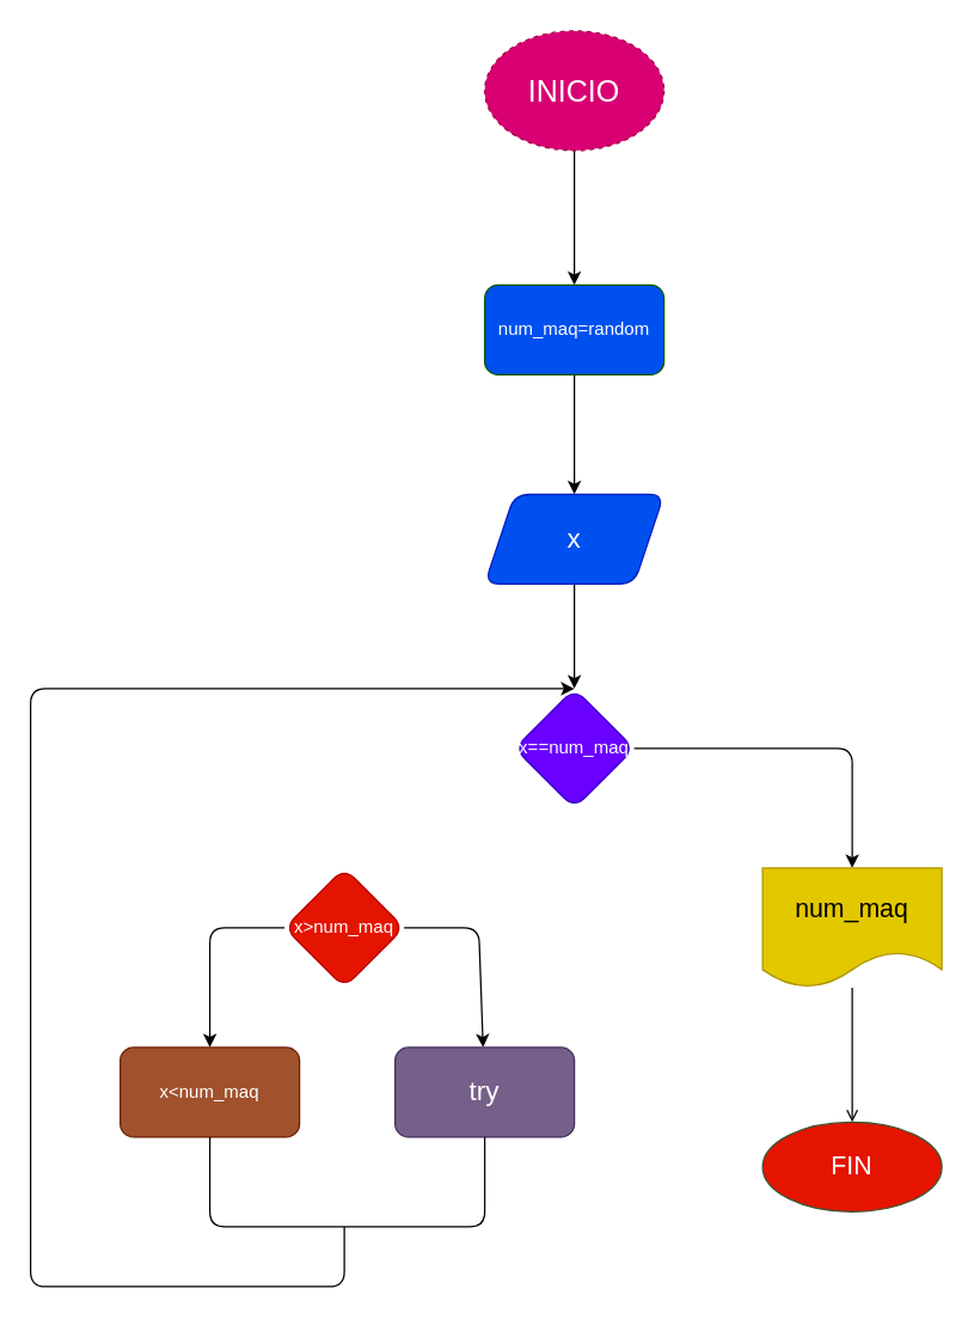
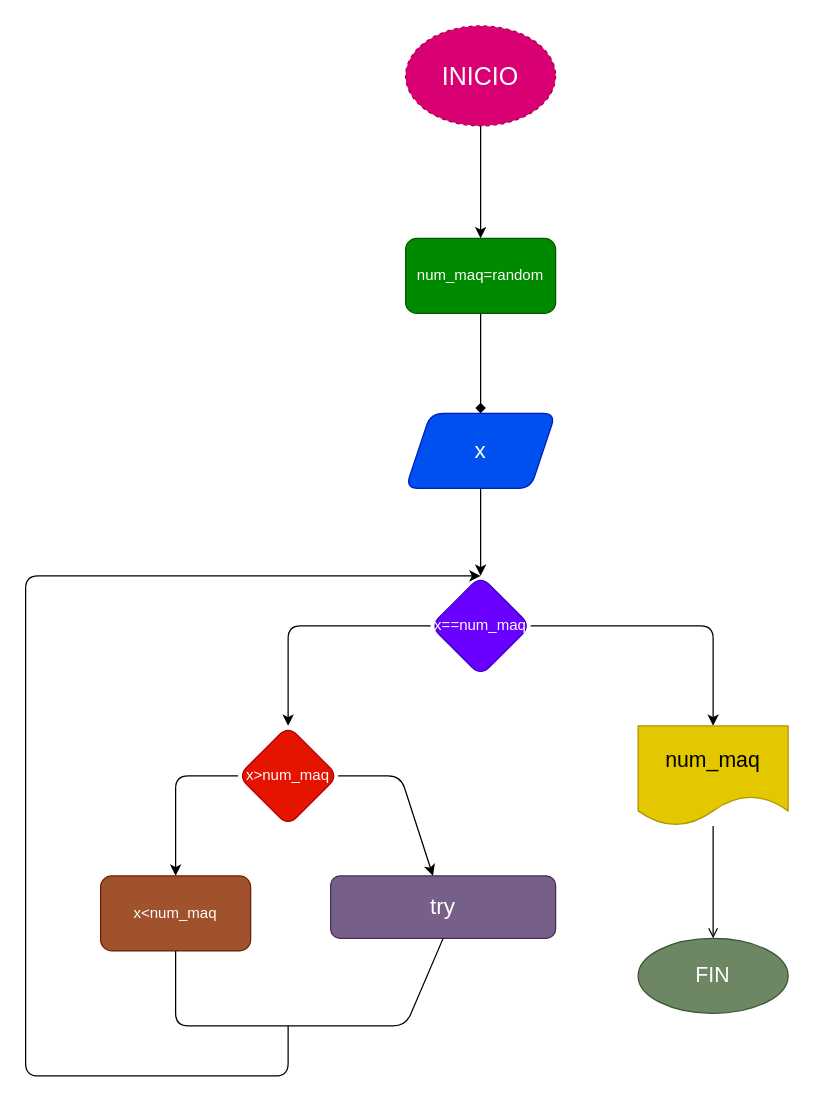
  <mxCell id="0" />
  <mxCell id="1" parent="0" />
  <mxCell id="2" value="" style="edgeStyle=none;html=1;" parent="1" source="3" target="5" edge="1"><mxGeometry relative="1" as="geometry" /></mxCell>
  <mxCell id="3" value="&lt;font style=&quot;font-size: 20px&quot;&gt;INICIO&lt;/font&gt;" style="ellipse;whiteSpace=wrap;html=1;fillColor=#d80073;fontColor=#ffffff;strokeColor=#A50040;dashed=1;" parent="1" vertex="1"><mxGeometry x="324" width="120" height="80" as="geometry" y="20" /></mxCell>
- <mxCell id="4" value="" style="edgeStyle=none;html=1;" parent="1" source="5" target="7" edge="1"><mxGeometry relative="1" as="geometry" /></mxCell>
- <mxCell id="5" value="num_maq=random" style="rounded=1;whiteSpace=wrap;html=1;fillColor=#0050ef;fontColor=#ffffff;strokeColor=#005700;" parent="1" vertex="1"><mxGeometry x="324" y="190" width="120" height="60" as="geometry" /></mxCell>
+ <mxCell id="4" value="" style="edgeStyle=none;html=1;endArrow=diamond;" parent="1" source="5" target="7" edge="1"><mxGeometry relative="1" as="geometry" /></mxCell>
+ <mxCell id="5" value="num_maq=random" style="rounded=1;whiteSpace=wrap;html=1;fillColor=#008a00;fontColor=#ffffff;strokeColor=#005700;" parent="1" vertex="1"><mxGeometry x="324" y="190" width="120" height="60" as="geometry" /></mxCell>
  <mxCell id="6" value="" style="edgeStyle=none;html=1;" parent="1" source="7" target="10" edge="1"><mxGeometry relative="1" as="geometry" /></mxCell>
  <mxCell id="7" value="&lt;font style=&quot;font-size: 18px&quot;&gt;x&lt;/font&gt;" style="shape=parallelogram;perimeter=parallelogramPerimeter;whiteSpace=wrap;html=1;fixedSize=1;rounded=1;fillColor=#0050ef;fontColor=#ffffff;strokeColor=#001DBC;" parent="1" vertex="1"><mxGeometry x="324" y="330" width="120" height="60" as="geometry" /></mxCell>
  <mxCell id="8" value="" style="edgeStyle=none;html=1;" edge="1" parent="1" source="10" target="12"><mxGeometry relative="1" as="geometry"><Array as="points"><mxPoint x="570" y="500" /></Array></mxGeometry></mxCell>
+ <mxCell id="9" value="" style="edgeStyle=none;html=1;" edge="1" parent="1" source="10" target="16"><mxGeometry relative="1" as="geometry"><Array as="points"><mxPoint x="230" y="500" /></Array></mxGeometry></mxCell>
  <mxCell id="10" value="x==num_maq" style="rhombus;whiteSpace=wrap;html=1;rounded=1;fillColor=#6a00ff;fontColor=#ffffff;strokeColor=#3700CC;" parent="1" vertex="1"><mxGeometry x="344" y="460" width="80" height="80" as="geometry" /></mxCell>
  <mxCell id="11" value="" style="edgeStyle=none;html=1;endArrow=open;" edge="1" parent="1" source="12" target="13"><mxGeometry relative="1" as="geometry" /></mxCell>
  <mxCell id="12" value="&lt;font style=&quot;font-size: 17px&quot;&gt;num_maq&lt;/font&gt;" style="shape=document;whiteSpace=wrap;html=1;boundedLbl=1;rounded=1;fillColor=#e3c800;fontColor=#000000;strokeColor=#B09500;" vertex="1" parent="1"><mxGeometry x="510" y="580" width="120" height="80" as="geometry" /></mxCell>
- <mxCell id="13" value="&lt;font style=&quot;font-size: 17px&quot;&gt;FIN&lt;/font&gt;" style="ellipse;whiteSpace=wrap;html=1;rounded=1;fillColor=#e51400;fontColor=#ffffff;strokeColor=#3A5431;" vertex="1" parent="1"><mxGeometry x="510" y="750" width="120" height="60" as="geometry" /></mxCell>
+ <mxCell id="13" value="&lt;font style=&quot;font-size: 17px&quot;&gt;FIN&lt;/font&gt;" style="ellipse;whiteSpace=wrap;html=1;rounded=1;fillColor=#6d8764;fontColor=#ffffff;strokeColor=#3A5431;" vertex="1" parent="1"><mxGeometry x="510" y="750" width="120" height="60" as="geometry" /></mxCell>
  <mxCell id="14" value="" style="edgeStyle=none;html=1;" edge="1" parent="1" source="16" target="17"><mxGeometry relative="1" as="geometry"><Array as="points"><mxPoint x="320" y="620" /></Array></mxGeometry></mxCell>
  <mxCell id="15" value="" style="edgeStyle=none;html=1;" edge="1" parent="1" source="16" target="18"><mxGeometry relative="1" as="geometry"><Array as="points"><mxPoint x="140" y="620" /></Array></mxGeometry></mxCell>
  <mxCell id="16" value="x&amp;gt;num_maq" style="rhombus;whiteSpace=wrap;html=1;rounded=1;fillColor=#e51400;fontColor=#ffffff;strokeColor=#B20000;" vertex="1" parent="1"><mxGeometry x="190" y="580" width="80" height="80" as="geometry" /></mxCell>
- <mxCell id="17" value="&lt;font style=&quot;font-size: 18px&quot;&gt;try&lt;/font&gt;" style="rounded=1;whiteSpace=wrap;html=1;fillColor=#76608a;fontColor=#ffffff;strokeColor=#432D57;" vertex="1" parent="1"><mxGeometry x="264" y="700" width="120" height="60" as="geometry" /></mxCell>
+ <mxCell id="17" value="&lt;font style=&quot;font-size: 18px&quot;&gt;try&lt;/font&gt;" style="rounded=1;whiteSpace=wrap;html=1;fillColor=#76608a;fontColor=#ffffff;strokeColor=#432D57;" vertex="1" parent="1"><mxGeometry x="264" y="700" width="180" height="50" as="geometry" /></mxCell>
  <mxCell id="18" value="x&amp;lt;num_maq" style="whiteSpace=wrap;html=1;rounded=1;fillColor=#a0522d;fontColor=#ffffff;strokeColor=#6D1F00;" vertex="1" parent="1"><mxGeometry x="80" y="700" width="120" height="60" as="geometry" /></mxCell>
  <mxCell id="19" value="" style="endArrow=none;html=1;entryX=0.5;entryY=1;entryDx=0;entryDy=0;" edge="1" parent="1" target="17"><mxGeometry width="50" height="50" relative="1" as="geometry"><mxPoint x="140" y="760" as="sourcePoint" /><mxPoint x="190" y="710" as="targetPoint" /><Array as="points"><mxPoint x="140" y="820" /><mxPoint x="230" y="820" /><mxPoint x="324" y="820" /></Array></mxGeometry></mxCell>
  <mxCell id="20" value="" style="endArrow=classic;html=1;entryX=0.5;entryY=0;entryDx=0;entryDy=0;" edge="1" parent="1" target="10"><mxGeometry width="50" height="50" relative="1" as="geometry"><mxPoint x="230" y="820" as="sourcePoint" /><mxPoint x="280" y="770" as="targetPoint" /><Array as="points"><mxPoint x="230" y="860" /><mxPoint x="20" y="860" /><mxPoint x="20" y="460" /></Array></mxGeometry></mxCell>
